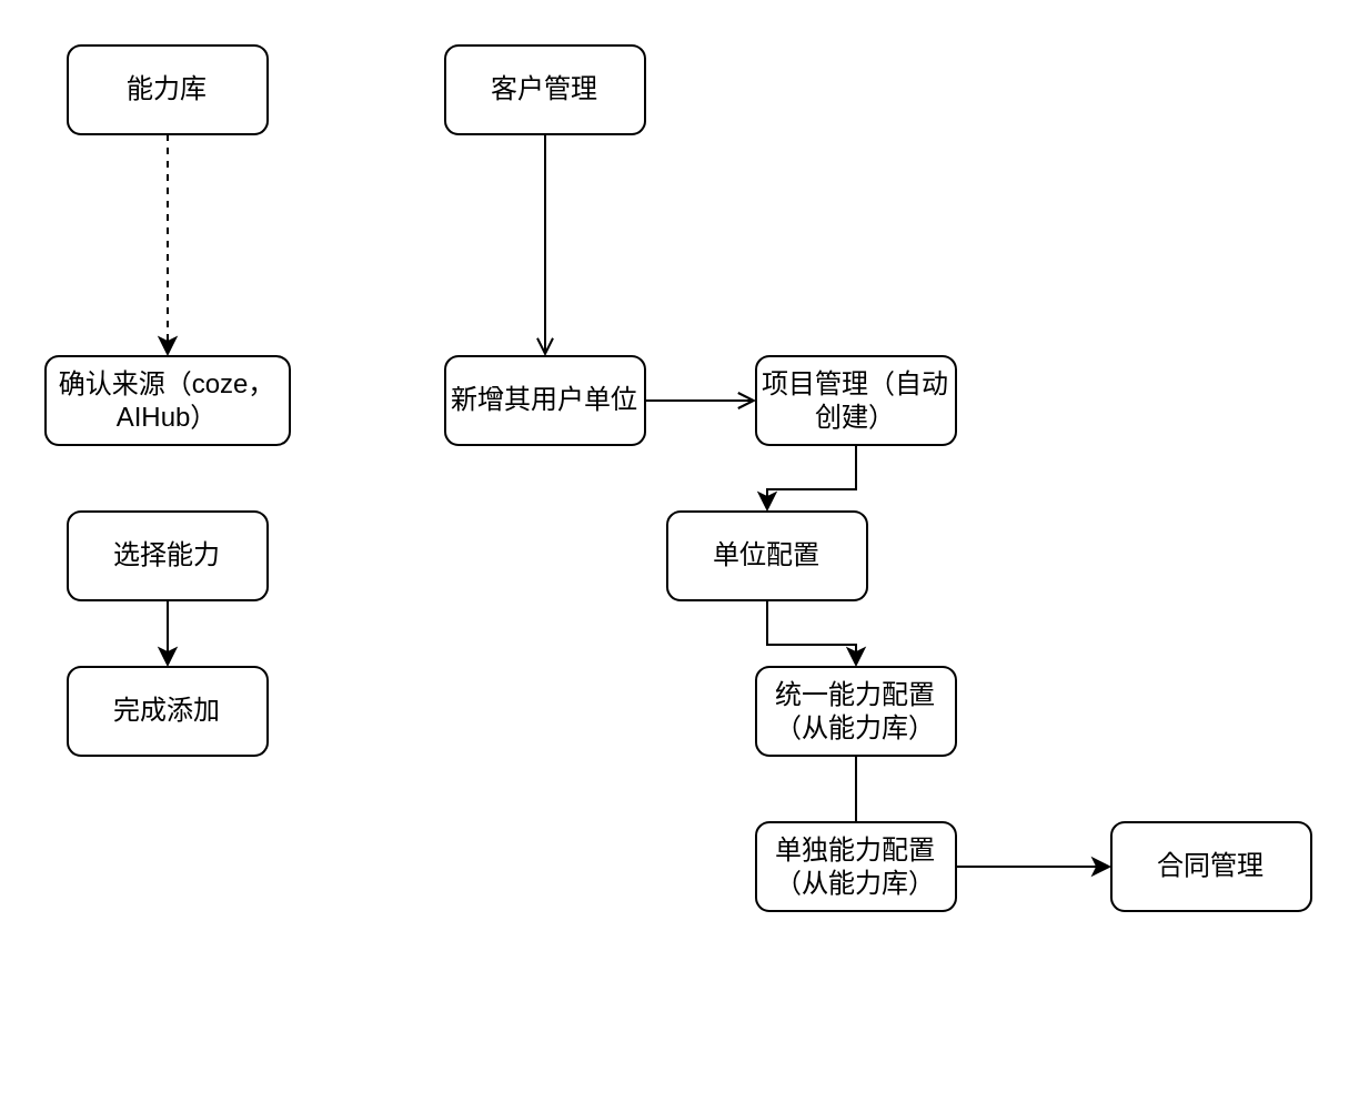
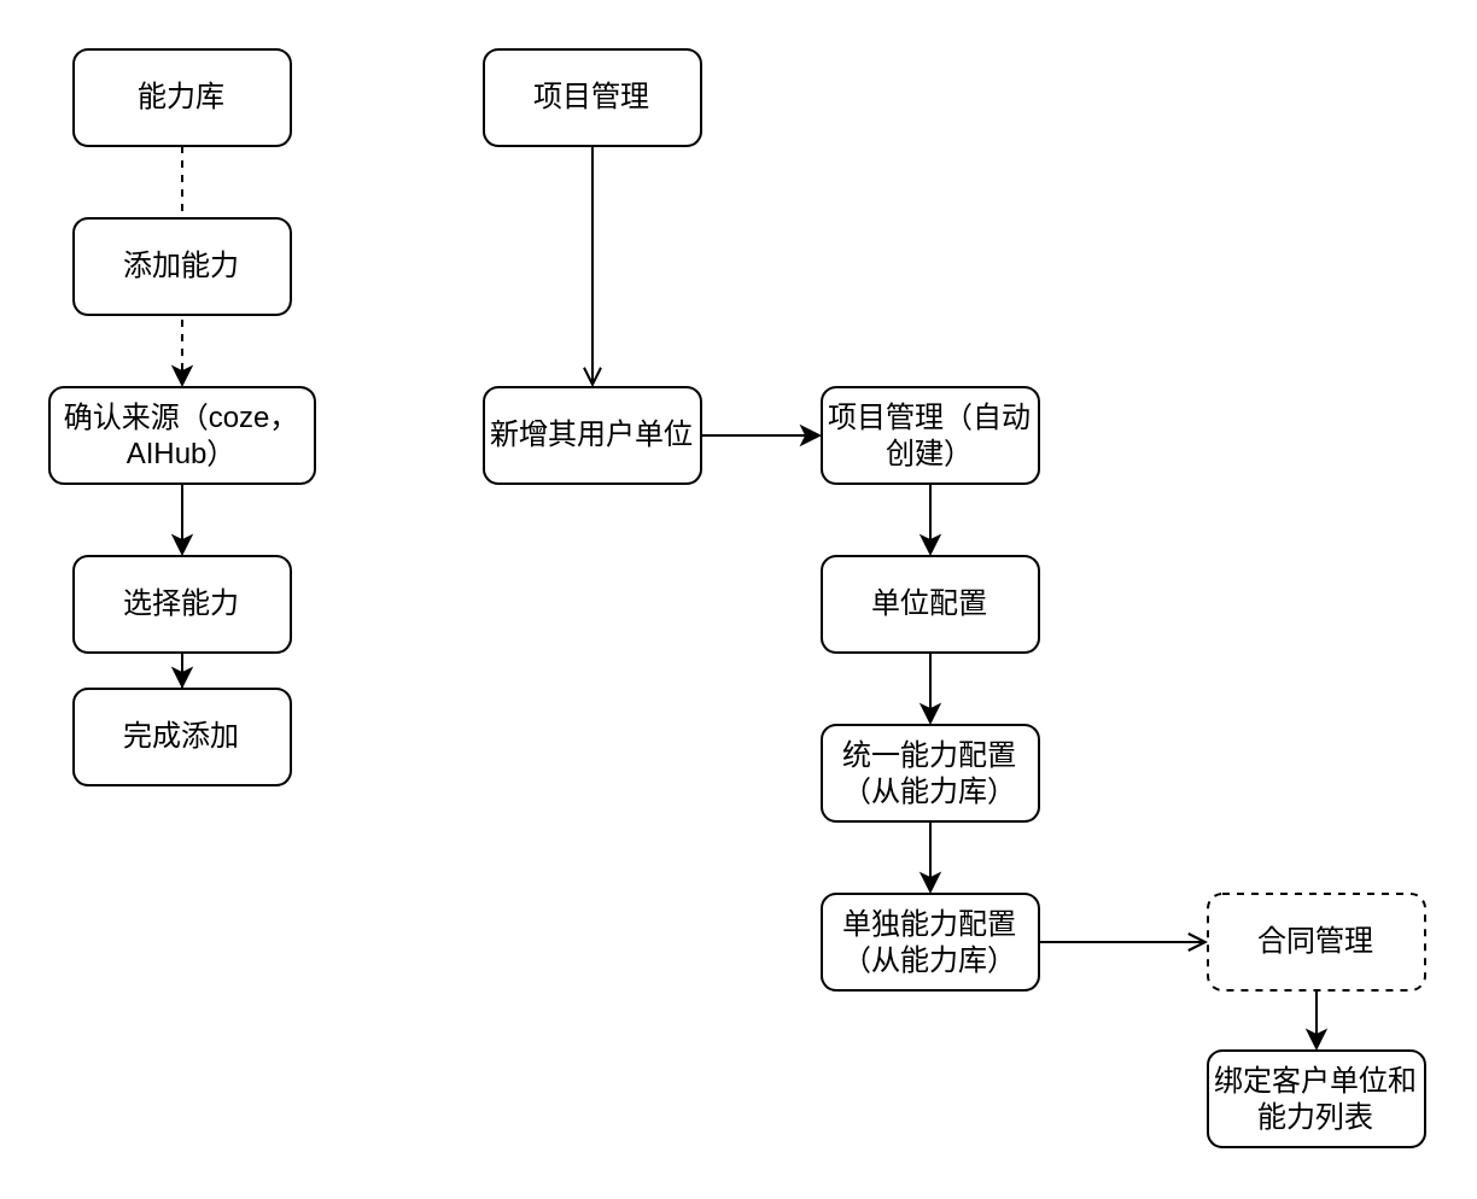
  <mxCell id="0" />
  <mxCell id="1" parent="0" />
  <mxCell id="2" value="" style="edgeStyle=orthogonalEdgeStyle;rounded=0;orthogonalLoop=1;jettySize=auto;html=1;dashed=1;" parent="1" source="3" target="6" edge="1"><mxGeometry relative="1" as="geometry" /></mxCell>
  <mxCell id="3" value="能力库" style="rounded=1;whiteSpace=wrap;html=1;" parent="1" vertex="1"><mxGeometry x="30" y="20" width="90" height="40" as="geometry" /></mxCell>
+ <mxCell id="4" value="添加能力" style="rounded=1;whiteSpace=wrap;html=1;" parent="1" vertex="1"><mxGeometry x="30" y="90" width="90" height="40" as="geometry" /></mxCell>
+ <mxCell id="5" value="" style="edgeStyle=orthogonalEdgeStyle;rounded=0;orthogonalLoop=1;jettySize=auto;html=1;" parent="1" source="6" target="8" edge="1"><mxGeometry relative="1" as="geometry" /></mxCell>
  <mxCell id="6" value="确认来源（coze，AIHub）" style="rounded=1;whiteSpace=wrap;html=1;" parent="1" vertex="1"><mxGeometry x="20" y="160" width="110" height="40" as="geometry" /></mxCell>
  <mxCell id="7" value="" style="edgeStyle=orthogonalEdgeStyle;rounded=0;orthogonalLoop=1;jettySize=auto;html=1;" edge="1" parent="1" source="8" target="24"><mxGeometry relative="1" as="geometry" /></mxCell>
  <mxCell id="8" value="选择能力" style="rounded=1;whiteSpace=wrap;html=1;" parent="1" vertex="1"><mxGeometry x="30" y="230" width="90" height="40" as="geometry" /></mxCell>
  <mxCell id="9" value="" style="edgeStyle=orthogonalEdgeStyle;rounded=0;orthogonalLoop=1;jettySize=auto;html=1;endArrow=open;" parent="1" source="10" target="12" edge="1"><mxGeometry relative="1" as="geometry" /></mxCell>
- <mxCell id="10" value="客户管理" style="rounded=1;whiteSpace=wrap;html=1;" parent="1" vertex="1"><mxGeometry x="200" y="20" width="90" height="40" as="geometry" /></mxCell>
- <mxCell id="11" value="" style="edgeStyle=orthogonalEdgeStyle;rounded=0;orthogonalLoop=1;jettySize=auto;html=1;endArrow=open;" parent="1" source="12" target="14" edge="1"><mxGeometry relative="1" as="geometry" /></mxCell>
+ <mxCell id="10" value="项目管理" style="rounded=1;whiteSpace=wrap;html=1;" parent="1" vertex="1"><mxGeometry x="200" y="20" width="90" height="40" as="geometry" /></mxCell>
+ <mxCell id="11" value="" style="edgeStyle=orthogonalEdgeStyle;rounded=0;orthogonalLoop=1;jettySize=auto;html=1;" parent="1" source="12" target="14" edge="1"><mxGeometry relative="1" as="geometry" /></mxCell>
  <mxCell id="12" value="新增其用户单位" style="rounded=1;whiteSpace=wrap;html=1;" parent="1" vertex="1"><mxGeometry x="200" y="160" width="90" height="40" as="geometry" /></mxCell>
  <mxCell id="13" value="" style="edgeStyle=orthogonalEdgeStyle;rounded=0;orthogonalLoop=1;jettySize=auto;html=1;" parent="1" source="14" target="16" edge="1"><mxGeometry relative="1" as="geometry" /></mxCell>
  <mxCell id="14" value="项目管理（自动创建）" style="rounded=1;whiteSpace=wrap;html=1;" parent="1" vertex="1"><mxGeometry x="340" y="160" width="90" height="40" as="geometry" /></mxCell>
  <mxCell id="15" value="" style="edgeStyle=orthogonalEdgeStyle;rounded=0;orthogonalLoop=1;jettySize=auto;html=1;" parent="1" source="16" target="18" edge="1"><mxGeometry relative="1" as="geometry" /></mxCell>
- <mxCell id="16" value="单位配置" style="rounded=1;whiteSpace=wrap;html=1;" parent="1" vertex="1"><mxGeometry x="300" y="230" width="90" height="40" as="geometry" /></mxCell>
- <mxCell id="17" value="" style="edgeStyle=orthogonalEdgeStyle;rounded=0;orthogonalLoop=1;jettySize=auto;html=1;endArrow=none;" parent="1" source="18" target="20" edge="1"><mxGeometry relative="1" as="geometry" /></mxCell>
+ <mxCell id="16" value="单位配置" style="rounded=1;whiteSpace=wrap;html=1;" parent="1" vertex="1"><mxGeometry x="340" y="230" width="90" height="40" as="geometry" /></mxCell>
+ <mxCell id="17" value="" style="edgeStyle=orthogonalEdgeStyle;rounded=0;orthogonalLoop=1;jettySize=auto;html=1;" parent="1" source="18" target="20" edge="1"><mxGeometry relative="1" as="geometry" /></mxCell>
  <mxCell id="18" value="统一能力配置（从能力库）" style="rounded=1;whiteSpace=wrap;html=1;" parent="1" vertex="1"><mxGeometry x="340" y="300" width="90" height="40" as="geometry" /></mxCell>
- <mxCell id="19" value="" style="edgeStyle=orthogonalEdgeStyle;rounded=0;orthogonalLoop=1;jettySize=auto;html=1;" parent="1" source="20" target="22" edge="1"><mxGeometry relative="1" as="geometry" /></mxCell>
+ <mxCell id="19" value="" style="edgeStyle=orthogonalEdgeStyle;rounded=0;orthogonalLoop=1;jettySize=auto;html=1;endArrow=open;" parent="1" source="20" target="22" edge="1"><mxGeometry relative="1" as="geometry" /></mxCell>
  <mxCell id="20" value="单独能力配置（从能力库）" style="rounded=1;whiteSpace=wrap;html=1;" parent="1" vertex="1"><mxGeometry x="340" y="370" width="90" height="40" as="geometry" /></mxCell>
- <mxCell id="22" value="合同管理" style="rounded=1;whiteSpace=wrap;html=1;" parent="1" vertex="1"><mxGeometry x="500" y="370" width="90" height="40" as="geometry" /></mxCell>
- <mxCell id="24" value="完成添加" style="rounded=1;whiteSpace=wrap;html=1;" vertex="1" parent="1"><mxGeometry x="30" y="300" width="90" height="40" as="geometry" /></mxCell>
+ <mxCell id="21" value="" style="edgeStyle=orthogonalEdgeStyle;rounded=0;orthogonalLoop=1;jettySize=auto;html=1;" parent="1" source="22" target="23" edge="1"><mxGeometry relative="1" as="geometry" /></mxCell>
+ <mxCell id="22" value="合同管理" style="rounded=1;whiteSpace=wrap;html=1;dashed=1;" parent="1" vertex="1"><mxGeometry x="500" y="370" width="90" height="40" as="geometry" /></mxCell>
+ <mxCell id="23" value="绑定客户单位和能力列表" style="rounded=1;whiteSpace=wrap;html=1;" parent="1" vertex="1"><mxGeometry x="500" y="435" width="90" height="40" as="geometry" /></mxCell>
+ <mxCell id="24" value="完成添加" style="rounded=1;whiteSpace=wrap;html=1;" vertex="1" parent="1"><mxGeometry x="30" y="285" width="90" height="40" as="geometry" /></mxCell>
